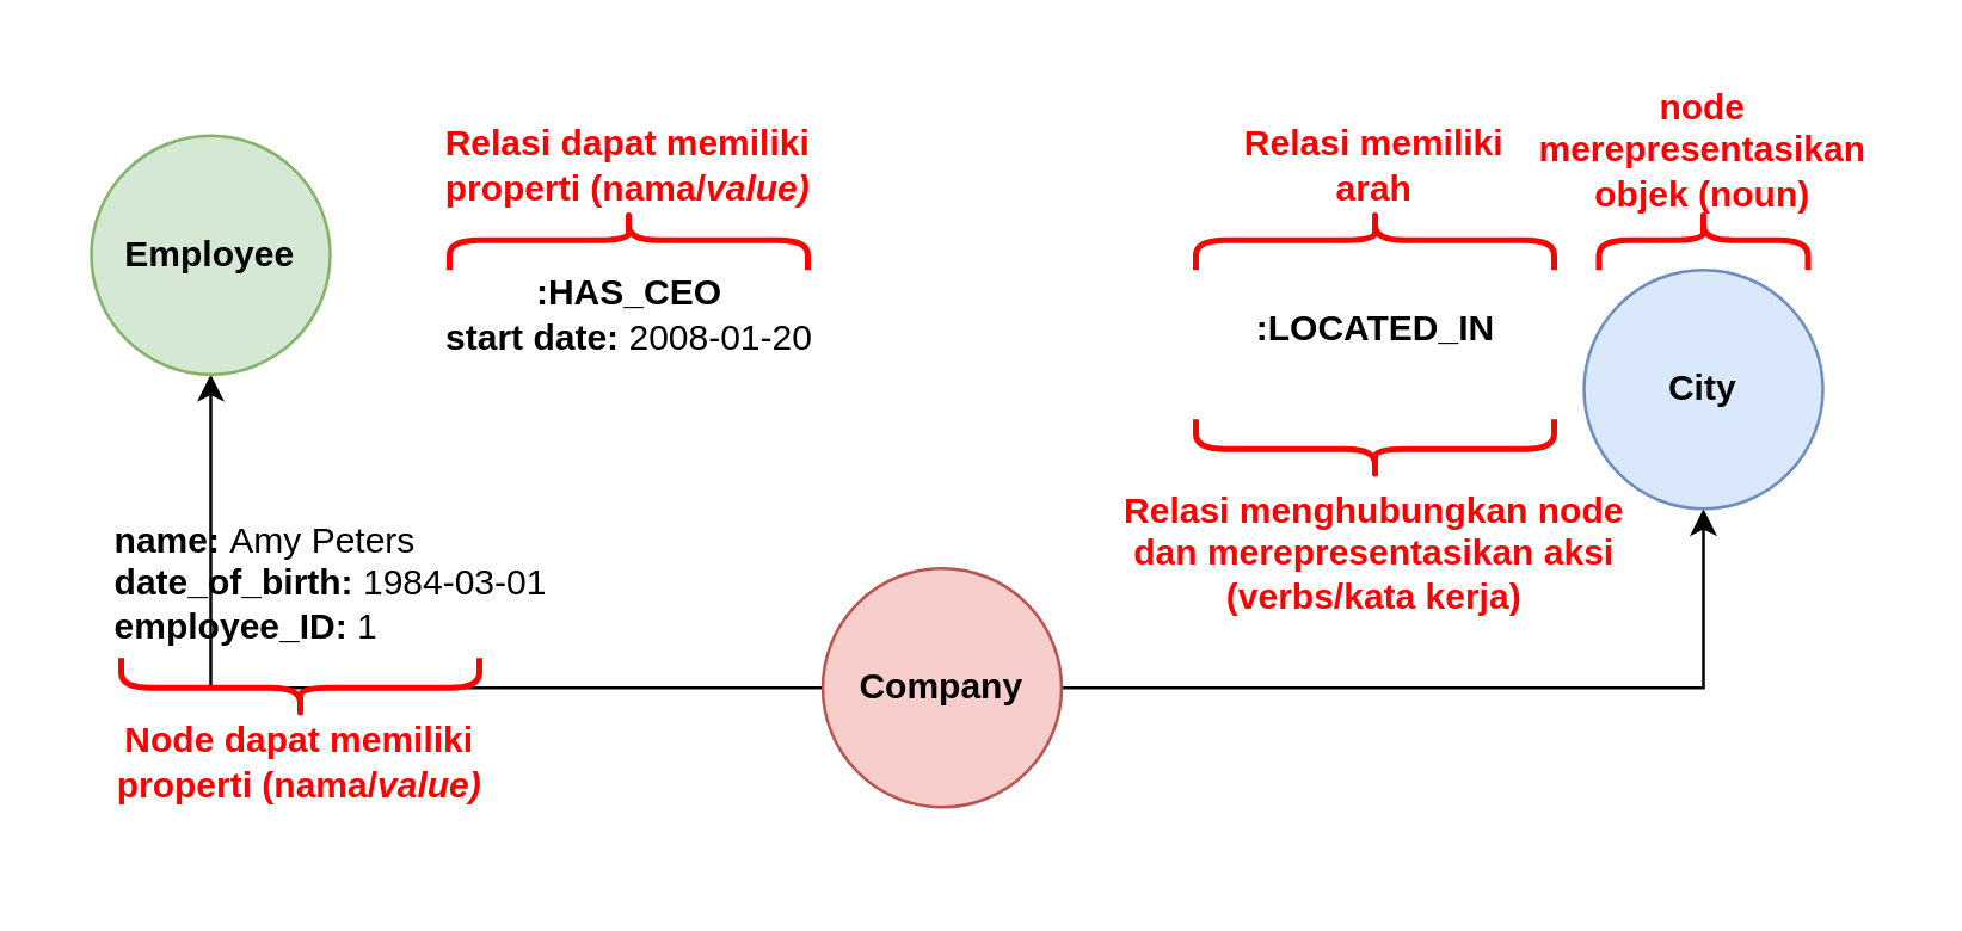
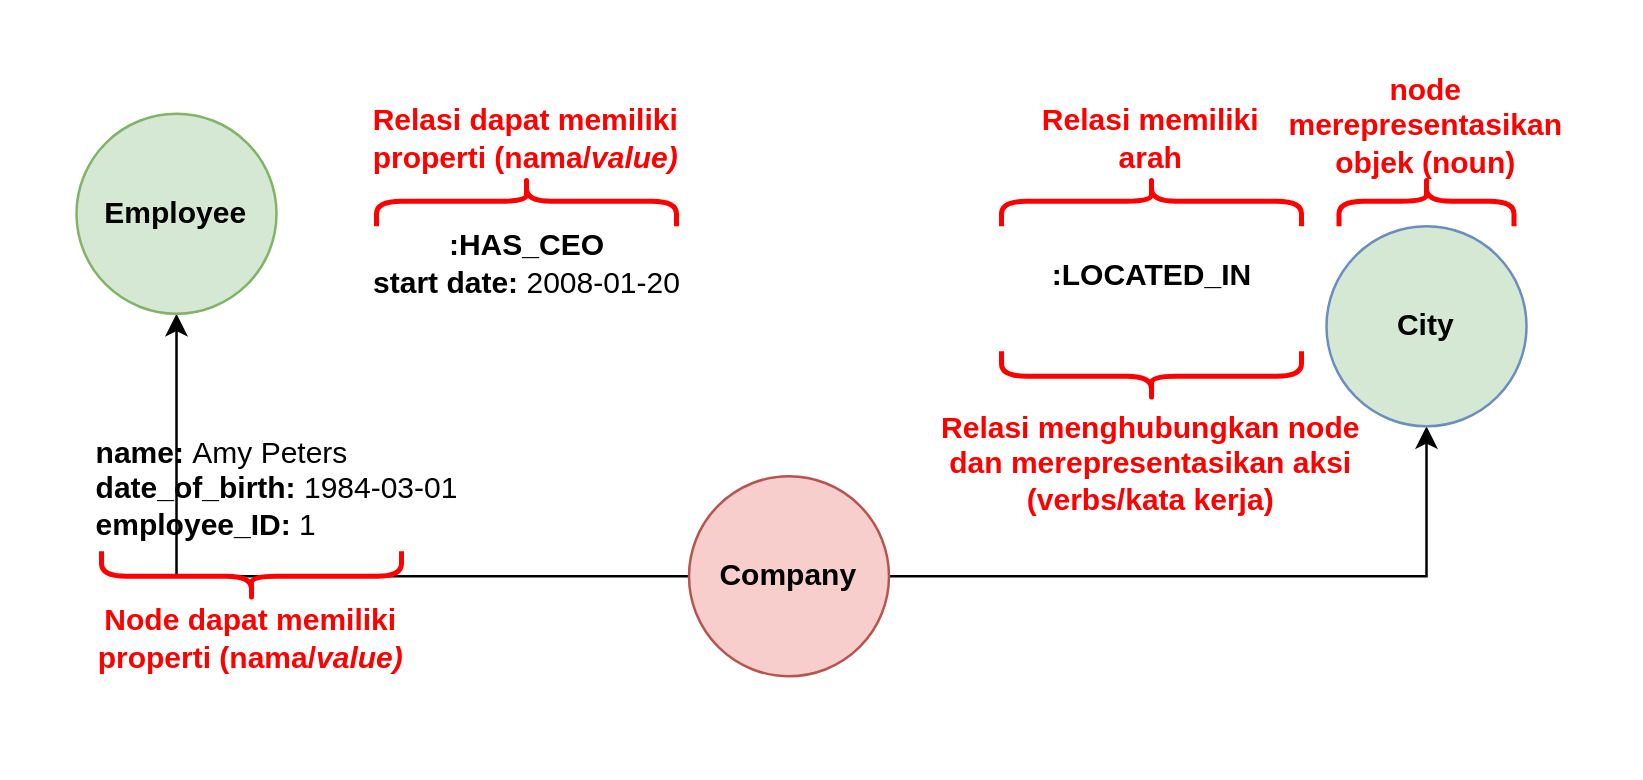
  <mxCell id="0" />
  <mxCell id="1" parent="0" />
  <mxCell id="2" value="" style="edgeStyle=orthogonalEdgeStyle;rounded=0;orthogonalLoop=1;jettySize=auto;html=1;" edge="1" parent="1" source="4" target="6"><mxGeometry relative="1" as="geometry" /></mxCell>
  <mxCell id="3" value="" style="edgeStyle=orthogonalEdgeStyle;rounded=0;orthogonalLoop=1;jettySize=auto;html=1;" edge="1" parent="1" source="4" target="5"><mxGeometry relative="1" as="geometry" /></mxCell>
  <mxCell id="4" value="&lt;b&gt;Company&lt;/b&gt;" style="ellipse;whiteSpace=wrap;html=1;aspect=fixed;fillColor=#f8cecc;strokeColor=#b85450;" vertex="1" parent="1"><mxGeometry x="275" y="190" width="80" height="80" as="geometry" /></mxCell>
  <mxCell id="5" value="&lt;b&gt;Employee&lt;/b&gt;" style="ellipse;whiteSpace=wrap;html=1;aspect=fixed;fillColor=#d5e8d4;strokeColor=#82b366;" vertex="1" parent="1"><mxGeometry x="30" y="45" width="80" height="80" as="geometry" /></mxCell>
- <mxCell id="6" value="&lt;b&gt;City&lt;/b&gt;" style="ellipse;whiteSpace=wrap;html=1;aspect=fixed;fillColor=#dae8fc;strokeColor=#6c8ebf;" vertex="1" parent="1"><mxGeometry x="530" y="90" width="80" height="80" as="geometry" /></mxCell>
+ <mxCell id="6" value="&lt;b&gt;City&lt;/b&gt;" style="ellipse;whiteSpace=wrap;html=1;aspect=fixed;fillColor=#d5e8d4;strokeColor=#6c8ebf;" vertex="1" parent="1"><mxGeometry x="530" y="90" width="80" height="80" as="geometry" /></mxCell>
  <mxCell id="7" value="&lt;b&gt;:HAS_CEO&lt;br&gt;start date: &lt;/b&gt;2008-01-20" style="text;html=1;align=center;verticalAlign=middle;resizable=0;points=[];autosize=1;" vertex="1" parent="1"><mxGeometry x="140" y="90" width="140" height="30" as="geometry" /></mxCell>
  <mxCell id="8" value="&lt;b&gt;:LOCATED_IN&lt;/b&gt;" style="text;html=1;align=center;verticalAlign=middle;resizable=0;points=[];autosize=1;" vertex="1" parent="1"><mxGeometry x="410" y="100" width="100" height="20" as="geometry" /></mxCell>
  <mxCell id="9" value="&lt;div style=&quot;text-align: left&quot;&gt;&lt;b&gt;name: &lt;/b&gt;&lt;span&gt;Amy Peters&lt;/span&gt;&lt;/div&gt;&lt;b&gt;&lt;div style=&quot;text-align: left&quot;&gt;&lt;b&gt;date_of_birth: &lt;/b&gt;&lt;span style=&quot;font-weight: normal&quot;&gt;1984-03-01&lt;/span&gt;&lt;/div&gt;&lt;/b&gt;&lt;b&gt;&lt;div style=&quot;text-align: left&quot;&gt;&lt;b&gt;employee_ID:&lt;/b&gt;&lt;span style=&quot;font-weight: normal&quot;&gt;&amp;nbsp;1&lt;/span&gt;&lt;/div&gt;&lt;/b&gt;" style="text;html=1;align=center;verticalAlign=middle;resizable=0;points=[];autosize=1;" vertex="1" parent="1"><mxGeometry x="30" y="170" width="160" height="50" as="geometry" /></mxCell>
  <mxCell id="10" value="" style="shape=curlyBracket;whiteSpace=wrap;html=1;rounded=1;rotation=-90;fillColor=none;strokeColor=#FF0000;gradientColor=none;strokeWidth=2;" vertex="1" parent="1"><mxGeometry x="90" y="170" width="20" height="120" as="geometry" /></mxCell>
  <mxCell id="11" value="" style="shape=curlyBracket;whiteSpace=wrap;html=1;rounded=1;rotation=90;fillColor=none;strokeColor=#FF0000;gradientColor=none;strokeWidth=2;" vertex="1" parent="1"><mxGeometry x="200" y="20" width="20" height="120" as="geometry" /></mxCell>
  <mxCell id="12" value="" style="shape=curlyBracket;whiteSpace=wrap;html=1;rounded=1;rotation=90;fillColor=none;strokeColor=#FF0000;gradientColor=none;strokeWidth=2;" vertex="1" parent="1"><mxGeometry x="450" y="20" width="20" height="120" as="geometry" /></mxCell>
  <mxCell id="13" value="" style="shape=curlyBracket;whiteSpace=wrap;html=1;rounded=1;rotation=-90;fillColor=none;strokeColor=#FF0000;gradientColor=none;strokeWidth=2;" vertex="1" parent="1"><mxGeometry x="450" y="90" width="20" height="120" as="geometry" /></mxCell>
  <mxCell id="14" value="" style="shape=curlyBracket;whiteSpace=wrap;html=1;rounded=1;rotation=90;fillColor=none;strokeColor=#FF0000;gradientColor=none;strokeWidth=2;" vertex="1" parent="1"><mxGeometry x="560" y="45" width="20" height="70" as="geometry" /></mxCell>
  <mxCell id="15" value="Relasi dapat memiliki properti (nama/&lt;i&gt;value)&lt;/i&gt;" style="text;html=1;strokeColor=none;fillColor=none;align=center;verticalAlign=middle;whiteSpace=wrap;rounded=0;fontColor=#FF0000;fontStyle=1" vertex="1" parent="1"><mxGeometry x="130" y="30" width="160" height="50" as="geometry" /></mxCell>
  <mxCell id="16" value="Relasi memiliki arah" style="text;html=1;strokeColor=none;fillColor=none;align=center;verticalAlign=middle;whiteSpace=wrap;rounded=0;fontColor=#FF0000;fontStyle=1" vertex="1" parent="1"><mxGeometry x="415" y="30" width="90" height="50" as="geometry" /></mxCell>
  <mxCell id="17" value="Relasi menghubungkan node dan merepresentasikan aksi (verbs/kata kerja)" style="text;html=1;strokeColor=none;fillColor=none;align=center;verticalAlign=middle;whiteSpace=wrap;rounded=0;fontColor=#FF0000;fontStyle=1" vertex="1" parent="1"><mxGeometry x="370" y="170" width="180" height="30" as="geometry" /></mxCell>
  <mxCell id="18" value="node merepresentasikan objek (noun)" style="text;html=1;strokeColor=none;fillColor=none;align=center;verticalAlign=middle;whiteSpace=wrap;rounded=0;fontColor=#FF0000;fontStyle=1" vertex="1" parent="1"><mxGeometry x="505" y="20" width="130" height="60" as="geometry" /></mxCell>
  <mxCell id="19" value="Node dapat memiliki properti (nama/&lt;i&gt;value)&lt;/i&gt;" style="text;html=1;strokeColor=none;fillColor=none;align=center;verticalAlign=middle;whiteSpace=wrap;rounded=0;fontColor=#FF0000;fontStyle=1" vertex="1" parent="1"><mxGeometry x="20" y="230" width="160" height="50" as="geometry" /></mxCell>
